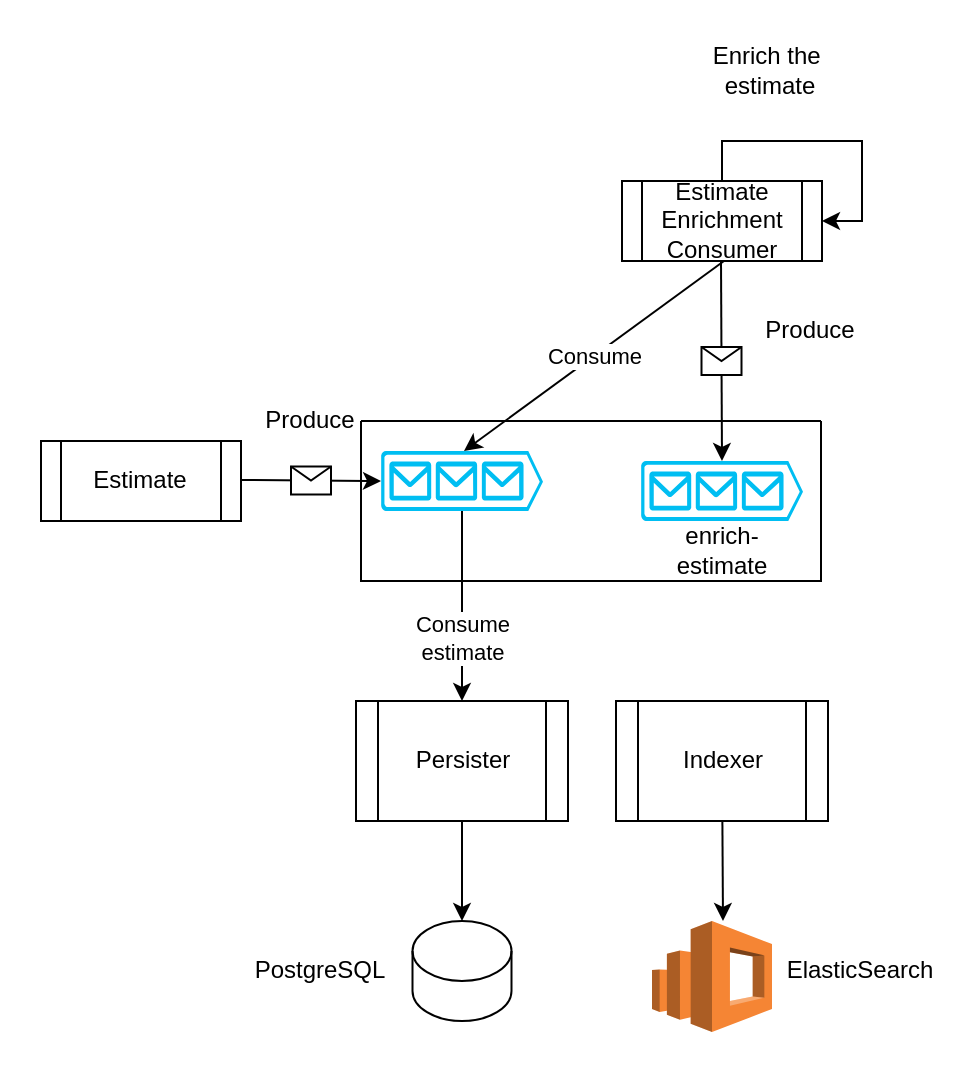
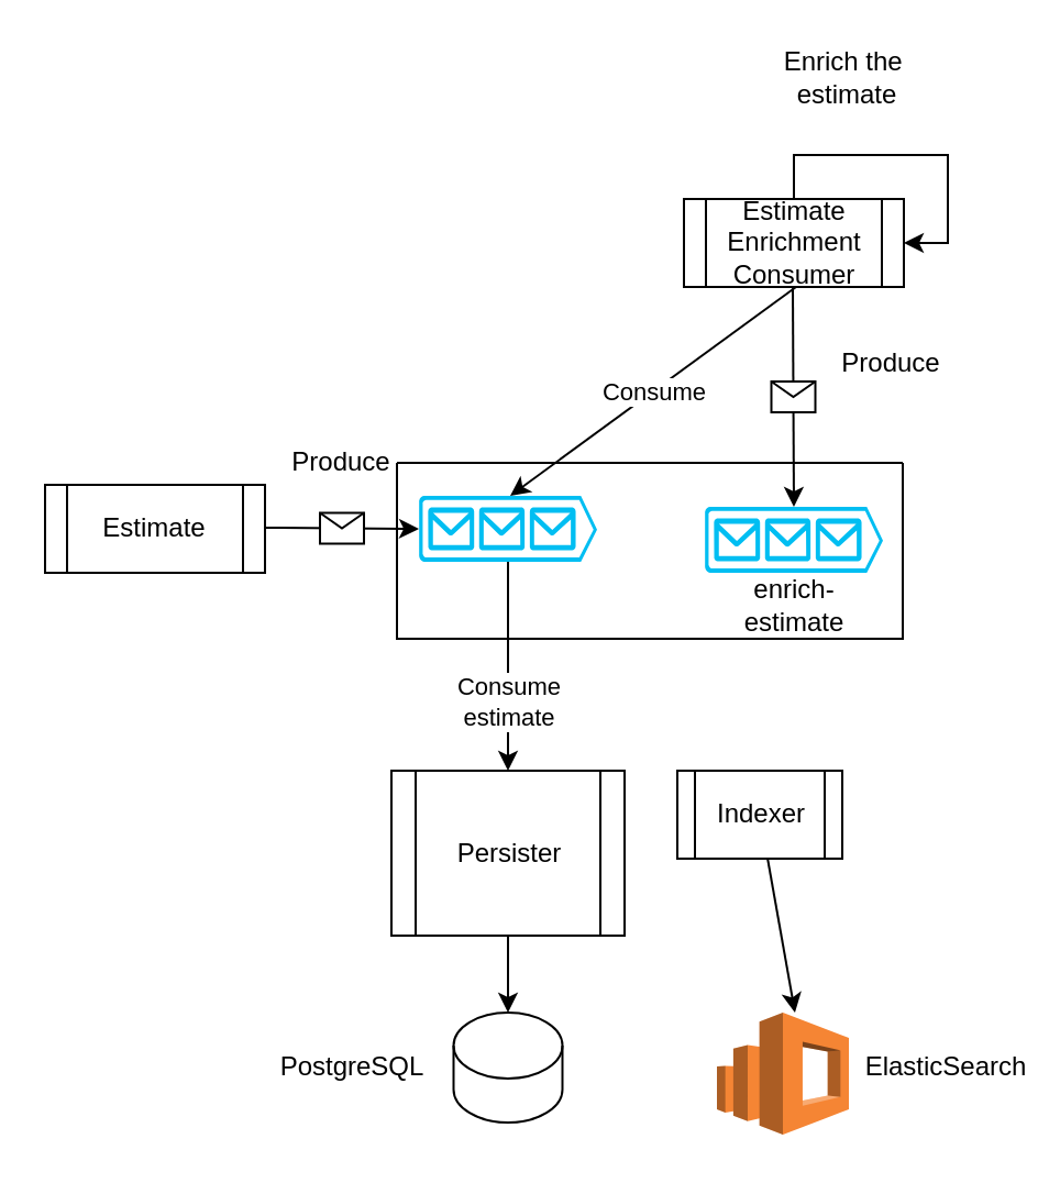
  <mxCell id="0" />
  <mxCell id="1" parent="0" />
  <mxCell id="2" value="" style="verticalLabelPosition=bottom;html=1;verticalAlign=top;align=center;strokeColor=none;fillColor=#00BEF2;shape=mxgraph.azure.queue_generic;pointerEvents=1;" vertex="1" parent="1"><mxGeometry x="190" y="225" width="81" height="30" as="geometry" /></mxCell>
  <mxCell id="3" value="Estimate" style="shape=process;whiteSpace=wrap;html=1;backgroundOutline=1;" vertex="1" parent="1"><mxGeometry x="20" y="220" width="100" height="40" as="geometry" /></mxCell>
  <mxCell id="4" value="" style="verticalLabelPosition=bottom;html=1;verticalAlign=top;align=center;strokeColor=none;fillColor=#00BEF2;shape=mxgraph.azure.queue_generic;pointerEvents=1;" vertex="1" parent="1"><mxGeometry x="320" y="230" width="81" height="30" as="geometry" /></mxCell>
  <mxCell id="5" value="Estimate&lt;br&gt;Enrichment&lt;br&gt;Consumer" style="shape=process;whiteSpace=wrap;html=1;backgroundOutline=1;" vertex="1" parent="1"><mxGeometry x="310.5" y="90" width="100" height="40" as="geometry" /></mxCell>
  <mxCell id="6" value="" style="endArrow=classic;html=1;rounded=0;" edge="1" parent="1"><mxGeometry relative="1" as="geometry"><mxPoint x="120" y="239.5" as="sourcePoint" /><mxPoint x="190" y="240" as="targetPoint" /></mxGeometry></mxCell>
  <mxCell id="7" value="" style="shape=message;html=1;outlineConnect=0;" vertex="1" parent="6"><mxGeometry width="20" height="14" relative="1" as="geometry"><mxPoint x="-10" y="-7" as="offset" /></mxGeometry></mxCell>
  <mxCell id="8" value="Produce" style="text;html=1;strokeColor=none;fillColor=none;align=center;verticalAlign=middle;whiteSpace=wrap;rounded=0;" vertex="1" parent="1"><mxGeometry x="120" y="195" width="70" height="30" as="geometry" /></mxCell>
  <mxCell id="9" value="" style="endArrow=classic;html=1;rounded=0;exitX=0.5;exitY=1;exitDx=0;exitDy=0;entryX=0.5;entryY=0;entryDx=0;entryDy=0;entryPerimeter=0;" edge="1" parent="1"><mxGeometry relative="1" as="geometry"><mxPoint x="361.5" y="130" as="sourcePoint" /><mxPoint x="231.5" y="225" as="targetPoint" /></mxGeometry></mxCell>
  <mxCell id="10" value="Consume" style="edgeLabel;resizable=0;html=1;align=center;verticalAlign=middle;" connectable="0" vertex="1" parent="9"><mxGeometry relative="1" as="geometry" /></mxCell>
  <mxCell id="11" style="edgeStyle=orthogonalEdgeStyle;rounded=0;orthogonalLoop=1;jettySize=auto;html=1;exitX=0.5;exitY=0;exitDx=0;exitDy=0;entryX=1;entryY=0.5;entryDx=0;entryDy=0;" edge="1" parent="1" source="5" target="5"><mxGeometry relative="1" as="geometry" /></mxCell>
  <mxCell id="12" value="Enrich the&amp;nbsp;&lt;br&gt;estimate" style="text;html=1;strokeColor=none;fillColor=none;align=center;verticalAlign=middle;whiteSpace=wrap;rounded=0;" vertex="1" parent="1"><mxGeometry x="350" y="20" width="70" height="30" as="geometry" /></mxCell>
  <mxCell id="13" value="" style="endArrow=classic;html=1;rounded=0;entryX=0.5;entryY=0;entryDx=0;entryDy=0;entryPerimeter=0;" edge="1" parent="1" target="4"><mxGeometry relative="1" as="geometry"><mxPoint x="360" y="130" as="sourcePoint" /><mxPoint x="340" y="330" as="targetPoint" /></mxGeometry></mxCell>
  <mxCell id="14" value="" style="shape=message;html=1;outlineConnect=0;" vertex="1" parent="13"><mxGeometry width="20" height="14" relative="1" as="geometry"><mxPoint x="-10" y="-7" as="offset" /></mxGeometry></mxCell>
  <mxCell id="15" value="Produce" style="text;html=1;strokeColor=none;fillColor=none;align=center;verticalAlign=middle;whiteSpace=wrap;rounded=0;" vertex="1" parent="1"><mxGeometry x="370" y="150" width="70" height="30" as="geometry" /></mxCell>
  <mxCell id="16" value="enrich-estimate" style="text;html=1;strokeColor=none;fillColor=none;align=center;verticalAlign=middle;whiteSpace=wrap;rounded=0;" vertex="1" parent="1"><mxGeometry x="325.5" y="260" width="70" height="30" as="geometry" /></mxCell>
- <mxCell id="17" value="Persister" style="shape=process;whiteSpace=wrap;html=1;backgroundOutline=1;" vertex="1" parent="1"><mxGeometry x="177.5" y="350" width="106" height="60" as="geometry" /></mxCell>
- <mxCell id="18" value="Indexer" style="shape=process;whiteSpace=wrap;html=1;backgroundOutline=1;" vertex="1" parent="1"><mxGeometry x="307.5" y="350" width="106" height="60" as="geometry" /></mxCell>
+ <mxCell id="17" value="Persister" style="shape=process;whiteSpace=wrap;html=1;backgroundOutline=1;" vertex="1" parent="1"><mxGeometry x="177.5" y="350" width="106" height="75" as="geometry" /></mxCell>
+ <mxCell id="18" value="Indexer" style="shape=process;whiteSpace=wrap;html=1;backgroundOutline=1;" vertex="1" parent="1"><mxGeometry x="307.5" y="350" width="75" height="40" as="geometry" /></mxCell>
  <mxCell id="19" value="" style="endArrow=classic;html=1;rounded=0;exitX=0.5;exitY=1;exitDx=0;exitDy=0;entryX=0.5;entryY=0;entryDx=0;entryDy=0;exitPerimeter=0;" edge="1" parent="1" source="2" target="17"><mxGeometry relative="1" as="geometry"><mxPoint x="240" y="330" as="sourcePoint" /><mxPoint x="340" y="330" as="targetPoint" /></mxGeometry></mxCell>
  <mxCell id="20" value="Consume&lt;br&gt;estimate" style="edgeLabel;resizable=0;html=1;align=center;verticalAlign=middle;" connectable="0" vertex="1" parent="19"><mxGeometry relative="1" as="geometry"><mxPoint y="15" as="offset" /></mxGeometry></mxCell>
  <mxCell id="21" value="" style="shape=cylinder3;whiteSpace=wrap;html=1;boundedLbl=1;backgroundOutline=1;size=15;" vertex="1" parent="1"><mxGeometry x="205.75" y="460" width="49.5" height="50" as="geometry" /></mxCell>
  <mxCell id="22" value="" style="endArrow=classic;html=1;rounded=0;entryX=0.5;entryY=0;entryDx=0;entryDy=0;entryPerimeter=0;exitX=0.5;exitY=1;exitDx=0;exitDy=0;" edge="1" parent="1" source="17" target="21"><mxGeometry width="50" height="50" relative="1" as="geometry"><mxPoint x="270" y="350" as="sourcePoint" /><mxPoint x="320" y="300" as="targetPoint" /></mxGeometry></mxCell>
  <mxCell id="23" value="" style="swimlane;startSize=0;" vertex="1" parent="1"><mxGeometry x="180" y="210" width="230" height="80" as="geometry" /></mxCell>
  <mxCell id="24" value="" style="outlineConnect=0;dashed=0;verticalLabelPosition=bottom;verticalAlign=top;align=center;html=1;shape=mxgraph.aws3.elasticsearch_service;fillColor=#F58534;gradientColor=none;" vertex="1" parent="1"><mxGeometry x="325.5" y="460" width="60" height="55.5" as="geometry" /></mxCell>
  <mxCell id="25" value="" style="endArrow=classic;html=1;rounded=0;" edge="1" parent="1" source="18"><mxGeometry width="50" height="50" relative="1" as="geometry"><mxPoint x="345.5" y="450" as="sourcePoint" /><mxPoint x="361" y="460" as="targetPoint" /></mxGeometry></mxCell>
  <mxCell id="26" value="PostgreSQL" style="text;html=1;strokeColor=none;fillColor=none;align=center;verticalAlign=middle;whiteSpace=wrap;rounded=0;" vertex="1" parent="1"><mxGeometry x="130" y="470" width="60" height="30" as="geometry" /></mxCell>
  <mxCell id="27" value="ElasticSearch" style="text;html=1;strokeColor=none;fillColor=none;align=center;verticalAlign=middle;whiteSpace=wrap;rounded=0;" vertex="1" parent="1"><mxGeometry x="400" y="470" width="60" height="30" as="geometry" /></mxCell>
